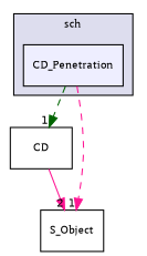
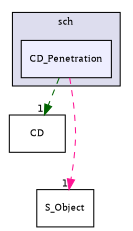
  digraph {
    compound=true
    fontname="PT Serif"
    node [fontname="PT Serif" fontsize=10 shape=box]
    edge [color=deeppink fontname="PT Serif" headlabel=1 labeldistance=1.5 labelfontname=Helvetica labelfontsize=10 style=dashed]
    n1 [fillcolor="#eeeeff" label=CD_Penetration pencolor=black style=filled]
    n2 [label=CD]
    n3 [label=S_Object]
    subgraph cluster_1 {
      bgcolor="#ddddee"
      fontsize=10
      label=sch
      pencolor=black
      n1
    }
    n1 -> n2 [color=darkgreen]
    n1 -> n3
-   n2 -> n3 [headlabel=2 style=solid]
  }
